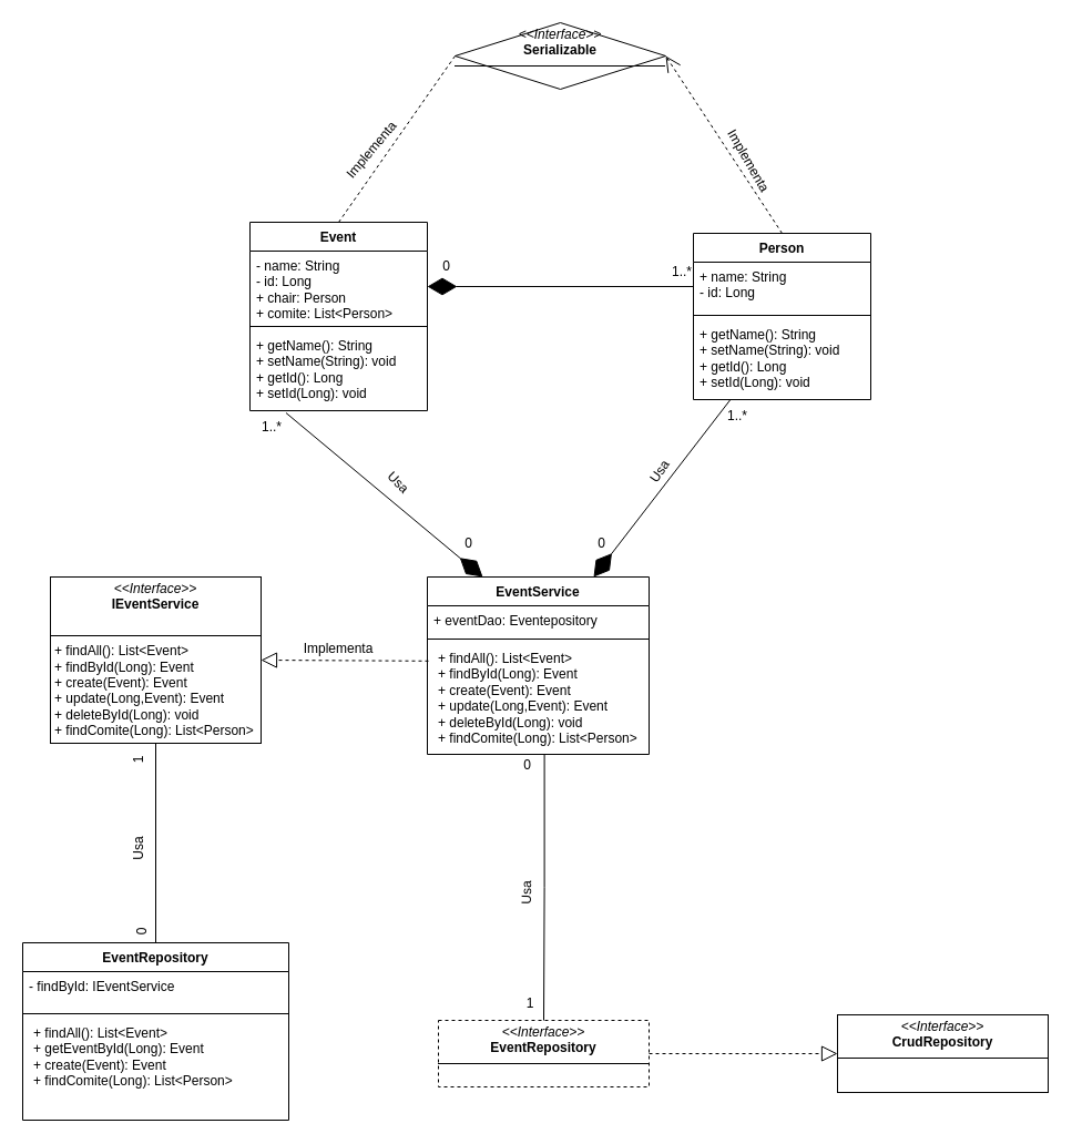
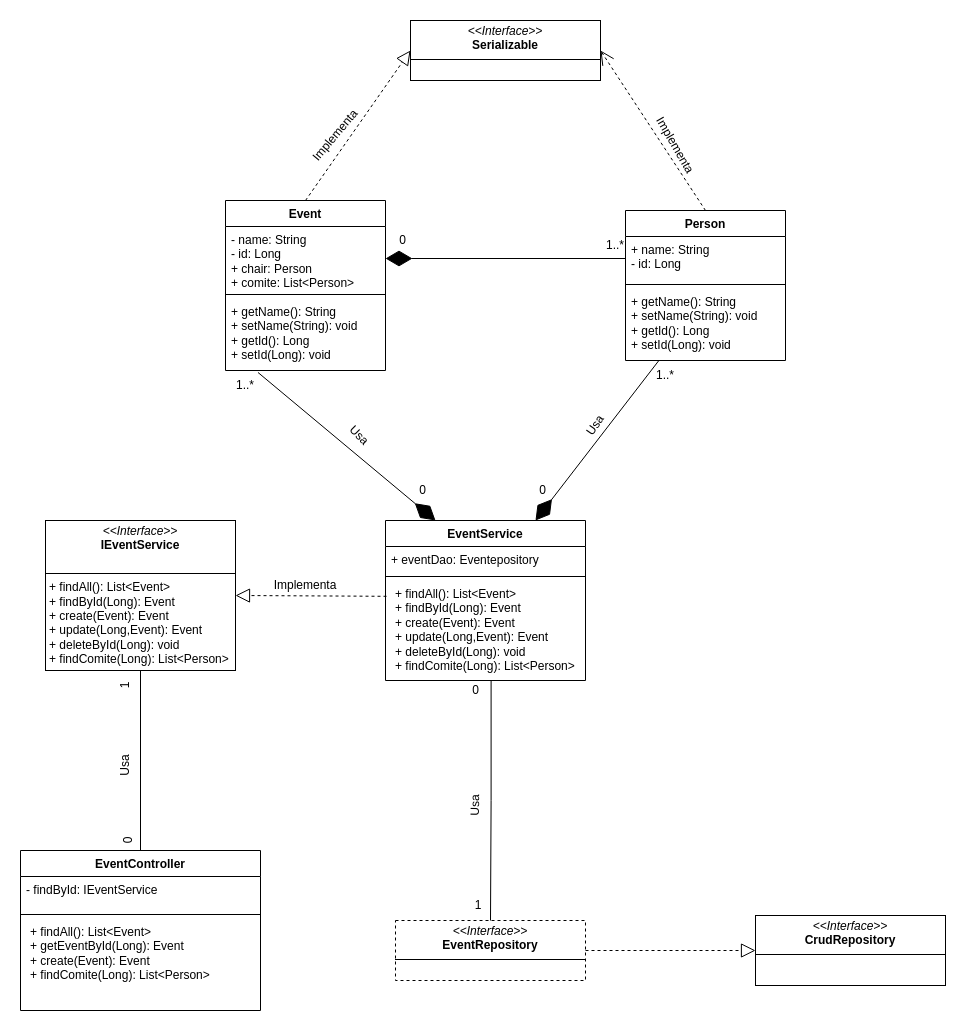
  <mxCell id="0" />
  <mxCell id="1" parent="0" />
  <mxCell id="2" value="Event" style="swimlane;fontStyle=1;align=center;verticalAlign=top;childLayout=stackLayout;horizontal=1;startSize=26;horizontalStack=0;resizeParent=1;resizeParentMax=0;resizeLast=0;collapsible=1;marginBottom=0;whiteSpace=wrap;html=1;" vertex="1" parent="1"><mxGeometry x="225" y="200" width="160" height="170" as="geometry" /></mxCell>
  <mxCell id="3" value="- name: String&lt;div&gt;- id: Long&lt;/div&gt;&lt;div&gt;+ chair: Person&lt;/div&gt;&lt;div&gt;+ comite: List&amp;lt;Person&amp;gt;&lt;/div&gt;" style="text;strokeColor=none;fillColor=none;align=left;verticalAlign=top;spacingLeft=4;spacingRight=4;overflow=hidden;rotatable=0;points=[[0,0.5],[1,0.5]];portConstraint=eastwest;whiteSpace=wrap;html=1;" vertex="1" parent="2"><mxGeometry y="26" width="160" height="64" as="geometry" /></mxCell>
  <mxCell id="4" value="" style="line;strokeWidth=1;fillColor=none;align=left;verticalAlign=middle;spacingTop=-1;spacingLeft=3;spacingRight=3;rotatable=0;labelPosition=right;points=[];portConstraint=eastwest;strokeColor=inherit;" vertex="1" parent="2"><mxGeometry y="90" width="160" height="8" as="geometry" /></mxCell>
  <mxCell id="5" value="+ getName(): String&lt;div&gt;+ setName(String): void&lt;/div&gt;&lt;div&gt;+ getId(): Long&lt;/div&gt;&lt;div&gt;+ setId(Long): void&lt;/div&gt;" style="text;strokeColor=none;fillColor=none;align=left;verticalAlign=top;spacingLeft=4;spacingRight=4;overflow=hidden;rotatable=0;points=[[0,0.5],[1,0.5]];portConstraint=eastwest;whiteSpace=wrap;html=1;" vertex="1" parent="2"><mxGeometry y="98" width="160" height="72" as="geometry" /></mxCell>
  <mxCell id="6" value="&lt;p style=&quot;margin:0px;margin-top:4px;text-align:center;&quot;&gt;&lt;i&gt;&amp;lt;&amp;lt;Interface&amp;gt;&amp;gt;&lt;/i&gt;&lt;br&gt;&lt;b&gt;EventRepository&lt;/b&gt;&lt;/p&gt;&lt;hr size=&quot;1&quot; style=&quot;border-style:solid;&quot;&gt;&lt;p style=&quot;margin:0px;margin-left:4px;&quot;&gt;&lt;br&gt;&lt;/p&gt;" style="verticalAlign=top;align=left;overflow=fill;html=1;whiteSpace=wrap;dashed=1;" vertex="1" parent="1"><mxGeometry x="395" y="920" width="190" height="60" as="geometry" /></mxCell>
  <mxCell id="7" value="&lt;p style=&quot;margin:0px;margin-top:4px;text-align:center;&quot;&gt;&lt;i&gt;&amp;lt;&amp;lt;Interface&amp;gt;&amp;gt;&lt;/i&gt;&lt;br&gt;&lt;b&gt;IEventService&lt;/b&gt;&lt;/p&gt;&lt;p style=&quot;margin:0px;margin-left:4px;&quot;&gt;&lt;br&gt;&lt;/p&gt;&lt;hr size=&quot;1&quot; style=&quot;border-style:solid;&quot;&gt;&lt;p style=&quot;margin:0px;margin-left:4px;&quot;&gt;+ findAll(): List&amp;lt;Event&amp;gt;&lt;br&gt;+ findById(Long): Event&lt;/p&gt;&lt;p style=&quot;margin:0px;margin-left:4px;&quot;&gt;+ create(Event): Event&lt;/p&gt;&lt;p style=&quot;margin:0px;margin-left:4px;&quot;&gt;+ update(Long,Event): Event&lt;/p&gt;&lt;p style=&quot;margin:0px;margin-left:4px;&quot;&gt;+ deleteById(Long): void&lt;/p&gt;&lt;p style=&quot;margin:0px;margin-left:4px;&quot;&gt;+ findComite(Long): List&amp;lt;Person&amp;gt;&lt;/p&gt;" style="verticalAlign=top;align=left;overflow=fill;html=1;whiteSpace=wrap;" vertex="1" parent="1"><mxGeometry x="45" y="520" width="190" height="150" as="geometry" /></mxCell>
  <mxCell id="8" value="&lt;p style=&quot;margin:0px;margin-top:4px;text-align:center;&quot;&gt;&lt;i&gt;&amp;lt;&amp;lt;Interface&amp;gt;&amp;gt;&lt;/i&gt;&lt;br&gt;&lt;b&gt;CrudRepository&lt;/b&gt;&lt;/p&gt;&lt;hr size=&quot;1&quot; style=&quot;border-style:solid;&quot;&gt;&lt;p style=&quot;margin:0px;margin-left:4px;&quot;&gt;&lt;br&gt;&lt;/p&gt;" style="verticalAlign=top;align=left;overflow=fill;html=1;whiteSpace=wrap;" vertex="1" parent="1"><mxGeometry x="755" y="915" width="190" height="70" as="geometry" /></mxCell>
  <mxCell id="9" value="EventService" style="swimlane;fontStyle=1;align=center;verticalAlign=top;childLayout=stackLayout;horizontal=1;startSize=26;horizontalStack=0;resizeParent=1;resizeParentMax=0;resizeLast=0;collapsible=1;marginBottom=0;whiteSpace=wrap;html=1;" vertex="1" parent="1"><mxGeometry x="385" y="520" width="200" height="160" as="geometry" /></mxCell>
  <mxCell id="10" value="+ eventDao: Eventepository" style="text;strokeColor=none;fillColor=none;align=left;verticalAlign=top;spacingLeft=4;spacingRight=4;overflow=hidden;rotatable=0;points=[[0,0.5],[1,0.5]];portConstraint=eastwest;whiteSpace=wrap;html=1;" vertex="1" parent="9"><mxGeometry y="26" width="200" height="26" as="geometry" /></mxCell>
  <mxCell id="11" value="" style="line;strokeWidth=1;fillColor=none;align=left;verticalAlign=middle;spacingTop=-1;spacingLeft=3;spacingRight=3;rotatable=0;labelPosition=right;points=[];portConstraint=eastwest;strokeColor=inherit;" vertex="1" parent="9"><mxGeometry y="52" width="200" height="8" as="geometry" /></mxCell>
  <mxCell id="12" value="&lt;p style=&quot;margin: 0px 0px 0px 4px;&quot;&gt;+ findAll(): List&amp;lt;Event&amp;gt;&lt;br&gt;+ findById(Long): Event&lt;/p&gt;&lt;p style=&quot;margin: 0px 0px 0px 4px;&quot;&gt;+ create(Event): Event&lt;/p&gt;&lt;p style=&quot;margin: 0px 0px 0px 4px;&quot;&gt;+ update(Long,Event): Event&lt;/p&gt;&lt;p style=&quot;margin: 0px 0px 0px 4px;&quot;&gt;+ deleteById(Long): void&lt;/p&gt;&lt;p style=&quot;margin: 0px 0px 0px 4px;&quot;&gt;+ findComite(Long): List&amp;lt;Person&amp;gt;&lt;/p&gt;" style="text;strokeColor=none;fillColor=none;align=left;verticalAlign=top;spacingLeft=4;spacingRight=4;overflow=hidden;rotatable=0;points=[[0,0.5],[1,0.5]];portConstraint=eastwest;whiteSpace=wrap;html=1;" vertex="1" parent="9"><mxGeometry y="60" width="200" height="100" as="geometry" /></mxCell>
  <mxCell id="13" value="Person" style="swimlane;fontStyle=1;align=center;verticalAlign=top;childLayout=stackLayout;horizontal=1;startSize=26;horizontalStack=0;resizeParent=1;resizeParentMax=0;resizeLast=0;collapsible=1;marginBottom=0;whiteSpace=wrap;html=1;" vertex="1" parent="1"><mxGeometry x="625" y="210" width="160" height="150" as="geometry" /></mxCell>
  <mxCell id="14" value="+ name: String&lt;div&gt;- id: Long&lt;/div&gt;" style="text;strokeColor=none;fillColor=none;align=left;verticalAlign=top;spacingLeft=4;spacingRight=4;overflow=hidden;rotatable=0;points=[[0,0.5],[1,0.5]];portConstraint=eastwest;whiteSpace=wrap;html=1;" vertex="1" parent="13"><mxGeometry y="26" width="160" height="44" as="geometry" /></mxCell>
  <mxCell id="15" value="" style="line;strokeWidth=1;fillColor=none;align=left;verticalAlign=middle;spacingTop=-1;spacingLeft=3;spacingRight=3;rotatable=0;labelPosition=right;points=[];portConstraint=eastwest;strokeColor=inherit;" vertex="1" parent="13"><mxGeometry y="70" width="160" height="8" as="geometry" /></mxCell>
  <mxCell id="16" value="+ getName(): String&lt;div&gt;+ setName(String): void&lt;/div&gt;&lt;div&gt;+ getId(): Long&lt;/div&gt;&lt;div&gt;+ setId(Long): void&lt;/div&gt;" style="text;strokeColor=none;fillColor=none;align=left;verticalAlign=top;spacingLeft=4;spacingRight=4;overflow=hidden;rotatable=0;points=[[0,0.5],[1,0.5]];portConstraint=eastwest;whiteSpace=wrap;html=1;" vertex="1" parent="13"><mxGeometry y="78" width="160" height="72" as="geometry" /></mxCell>
- <mxCell id="17" value="&lt;p style=&quot;margin:0px;margin-top:4px;text-align:center;&quot;&gt;&lt;i&gt;&amp;lt;&amp;lt;Interface&amp;gt;&amp;gt;&lt;/i&gt;&lt;br&gt;&lt;b&gt;Serializable&lt;/b&gt;&lt;/p&gt;&lt;hr size=&quot;1&quot; style=&quot;border-style:solid;&quot;&gt;&lt;p style=&quot;margin:0px;margin-left:4px;&quot;&gt;&lt;br&gt;&lt;/p&gt;" style="rhombus;verticalAlign=top;align=left;overflow=fill;html=1;whiteSpace=wrap;" vertex="1" parent="1"><mxGeometry x="410" y="20" width="190" height="60" as="geometry" /></mxCell>
+ <mxCell id="17" value="&lt;p style=&quot;margin:0px;margin-top:4px;text-align:center;&quot;&gt;&lt;i&gt;&amp;lt;&amp;lt;Interface&amp;gt;&amp;gt;&lt;/i&gt;&lt;br&gt;&lt;b&gt;Serializable&lt;/b&gt;&lt;/p&gt;&lt;hr size=&quot;1&quot; style=&quot;border-style:solid;&quot;&gt;&lt;p style=&quot;margin:0px;margin-left:4px;&quot;&gt;&lt;br&gt;&lt;/p&gt;" style="verticalAlign=top;align=left;overflow=fill;html=1;whiteSpace=wrap;" vertex="1" parent="1"><mxGeometry x="410" y="20" width="190" height="60" as="geometry" /></mxCell>
  <mxCell id="18" style="edgeStyle=orthogonalEdgeStyle;rounded=0;orthogonalLoop=1;jettySize=auto;html=1;exitX=0.5;exitY=0;exitDx=0;exitDy=0;entryX=0.5;entryY=1;entryDx=0;entryDy=0;endArrow=none;endFill=0;" edge="1" parent="1" source="19" target="7"><mxGeometry relative="1" as="geometry" /></mxCell>
- <mxCell id="19" value="EventRepository" style="swimlane;fontStyle=1;align=center;verticalAlign=top;childLayout=stackLayout;horizontal=1;startSize=26;horizontalStack=0;resizeParent=1;resizeParentMax=0;resizeLast=0;collapsible=1;marginBottom=0;whiteSpace=wrap;html=1;" vertex="1" parent="1"><mxGeometry x="20" y="850" width="240" height="160" as="geometry" /></mxCell>
+ <mxCell id="19" value="EventController" style="swimlane;fontStyle=1;align=center;verticalAlign=top;childLayout=stackLayout;horizontal=1;startSize=26;horizontalStack=0;resizeParent=1;resizeParentMax=0;resizeLast=0;collapsible=1;marginBottom=0;whiteSpace=wrap;html=1;" vertex="1" parent="1"><mxGeometry x="20" y="850" width="240" height="160" as="geometry" /></mxCell>
  <mxCell id="20" value="- findById: IEventService" style="text;strokeColor=none;fillColor=none;align=left;verticalAlign=top;spacingLeft=4;spacingRight=4;overflow=hidden;rotatable=0;points=[[0,0.5],[1,0.5]];portConstraint=eastwest;whiteSpace=wrap;html=1;" vertex="1" parent="19"><mxGeometry y="26" width="240" height="34" as="geometry" /></mxCell>
  <mxCell id="21" value="" style="line;strokeWidth=1;fillColor=none;align=left;verticalAlign=middle;spacingTop=-1;spacingLeft=3;spacingRight=3;rotatable=0;labelPosition=right;points=[];portConstraint=eastwest;strokeColor=inherit;" vertex="1" parent="19"><mxGeometry y="60" width="240" height="8" as="geometry" /></mxCell>
  <mxCell id="22" value="&lt;p style=&quot;margin: 0px 0px 0px 4px;&quot;&gt;+ findAll(): List&amp;lt;Event&amp;gt;&lt;br&gt;+ getEventById(Long): Event&lt;/p&gt;&lt;p style=&quot;margin: 0px 0px 0px 4px;&quot;&gt;+ create(Event): Event&lt;/p&gt;&lt;p style=&quot;margin: 0px 0px 0px 4px;&quot;&gt;+ findComite(Long): List&amp;lt;Person&amp;gt;&lt;/p&gt;" style="text;strokeColor=none;fillColor=none;align=left;verticalAlign=top;spacingLeft=4;spacingRight=4;overflow=hidden;rotatable=0;points=[[0,0.5],[1,0.5]];portConstraint=eastwest;whiteSpace=wrap;html=1;" vertex="1" parent="19"><mxGeometry y="68" width="240" height="92" as="geometry" /></mxCell>
  <mxCell id="23" value="" style="endArrow=none;endFill=0;endSize=24;html=1;rounded=0;exitX=1;exitY=0.5;exitDx=0;exitDy=0;entryX=0;entryY=0.5;entryDx=0;entryDy=0;startArrow=diamondThin;startFill=1;startSize=24;" edge="1" parent="1" source="3" target="14"><mxGeometry width="160" relative="1" as="geometry"><mxPoint x="395" y="290" as="sourcePoint" /><mxPoint x="555" y="290" as="targetPoint" /></mxGeometry></mxCell>
  <mxCell id="24" value="1..*" style="text;html=1;align=center;verticalAlign=middle;whiteSpace=wrap;rounded=0;" vertex="1" parent="1"><mxGeometry x="585" y="230" width="60" height="30" as="geometry" /></mxCell>
  <mxCell id="25" value="0" style="text;html=1;align=center;verticalAlign=middle;whiteSpace=wrap;rounded=0;" vertex="1" parent="1"><mxGeometry x="375" y="230" width="55" height="20" as="geometry" /></mxCell>
- <mxCell id="26" value="" style="endArrow=none;dashed=1;endFill=0;endSize=12;html=1;rounded=0;entryX=0;entryY=0.5;entryDx=0;entryDy=0;exitX=0.5;exitY=0;exitDx=0;exitDy=0;" edge="1" parent="1" source="2" target="17"><mxGeometry width="160" relative="1" as="geometry"><mxPoint x="205" y="69.66" as="sourcePoint" /><mxPoint x="365" y="69.66" as="targetPoint" /></mxGeometry></mxCell>
+ <mxCell id="26" value="" style="endArrow=block;dashed=1;endFill=0;endSize=12;html=1;rounded=0;entryX=0;entryY=0.5;entryDx=0;entryDy=0;exitX=0.5;exitY=0;exitDx=0;exitDy=0;" edge="1" parent="1" source="2" target="17"><mxGeometry width="160" relative="1" as="geometry"><mxPoint x="205" y="69.66" as="sourcePoint" /><mxPoint x="365" y="69.66" as="targetPoint" /></mxGeometry></mxCell>
  <mxCell id="27" value="" style="endArrow=open;dashed=1;endFill=0;endSize=12;html=1;rounded=0;entryX=1;entryY=0.5;entryDx=0;entryDy=0;exitX=0.5;exitY=0;exitDx=0;exitDy=0;" edge="1" parent="1" source="13" target="17"><mxGeometry width="160" relative="1" as="geometry"><mxPoint x="579" y="210" as="sourcePoint" /><mxPoint x="669" y="80" as="targetPoint" /></mxGeometry></mxCell>
  <mxCell id="28" value="Implementa" style="text;html=1;align=center;verticalAlign=middle;whiteSpace=wrap;rounded=0;rotation=-50;" vertex="1" parent="1"><mxGeometry x="305" y="120" width="60" height="30" as="geometry" /></mxCell>
  <mxCell id="29" value="Implementa" style="text;html=1;align=center;verticalAlign=middle;whiteSpace=wrap;rounded=0;rotation=60;" vertex="1" parent="1"><mxGeometry x="645" y="130" width="60" height="30" as="geometry" /></mxCell>
  <mxCell id="30" value="" style="endArrow=block;dashed=1;endFill=0;endSize=12;html=1;rounded=0;entryX=1;entryY=0.5;entryDx=0;entryDy=0;exitX=0.005;exitY=0.158;exitDx=0;exitDy=0;exitPerimeter=0;" edge="1" parent="1" source="12" target="7"><mxGeometry width="160" relative="1" as="geometry"><mxPoint x="235" y="720" as="sourcePoint" /><mxPoint x="340" y="590" as="targetPoint" /></mxGeometry></mxCell>
  <mxCell id="31" value="Implementa" style="text;html=1;align=center;verticalAlign=middle;whiteSpace=wrap;rounded=0;rotation=0;" vertex="1" parent="1"><mxGeometry x="275" y="570" width="60" height="30" as="geometry" /></mxCell>
  <mxCell id="32" value="" style="endArrow=block;dashed=1;endFill=0;endSize=12;html=1;rounded=0;entryX=0;entryY=0.5;entryDx=0;entryDy=0;exitX=1;exitY=0.5;exitDx=0;exitDy=0;" edge="1" parent="1" source="6" target="8"><mxGeometry width="160" relative="1" as="geometry"><mxPoint x="720" y="950" as="sourcePoint" /><mxPoint x="615" y="810" as="targetPoint" /></mxGeometry></mxCell>
  <mxCell id="33" value="Usa" style="text;html=1;align=center;verticalAlign=middle;whiteSpace=wrap;rounded=0;rotation=-90;" vertex="1" parent="1"><mxGeometry x="95" y="750" width="60" height="30" as="geometry" /></mxCell>
  <mxCell id="34" value="1" style="text;html=1;align=center;verticalAlign=middle;whiteSpace=wrap;rounded=0;rotation=-90;" vertex="1" parent="1"><mxGeometry x="115" y="670" width="20" height="30" as="geometry" /></mxCell>
  <mxCell id="35" value="0" style="text;html=1;align=center;verticalAlign=middle;whiteSpace=wrap;rounded=0;rotation=-90;" vertex="1" parent="1"><mxGeometry x="115" y="830" width="25" height="20" as="geometry" /></mxCell>
  <mxCell id="36" style="edgeStyle=orthogonalEdgeStyle;rounded=0;orthogonalLoop=1;jettySize=auto;html=1;entryX=0.5;entryY=0;entryDx=0;entryDy=0;endArrow=none;endFill=0;exitX=0.528;exitY=1.002;exitDx=0;exitDy=0;exitPerimeter=0;" edge="1" parent="1" source="12" target="6"><mxGeometry relative="1" as="geometry"><mxPoint x="490" y="730" as="sourcePoint" /></mxGeometry></mxCell>
  <mxCell id="37" value="Usa" style="text;html=1;align=center;verticalAlign=middle;whiteSpace=wrap;rounded=0;rotation=-89;" vertex="1" parent="1"><mxGeometry x="445" y="790" width="60" height="30" as="geometry" /></mxCell>
  <mxCell id="38" value="1" style="text;html=1;align=center;verticalAlign=middle;whiteSpace=wrap;rounded=0;rotation=0;" vertex="1" parent="1"><mxGeometry x="467.5" y="890" width="20" height="30" as="geometry" /></mxCell>
  <mxCell id="39" value="0" style="text;html=1;align=center;verticalAlign=middle;whiteSpace=wrap;rounded=0;rotation=0;" vertex="1" parent="1"><mxGeometry x="462.5" y="680" width="25" height="20" as="geometry" /></mxCell>
  <mxCell id="40" value="" style="endArrow=none;endFill=0;endSize=24;html=1;rounded=0;exitX=0.25;exitY=0;exitDx=0;exitDy=0;entryX=0.203;entryY=1.027;entryDx=0;entryDy=0;startArrow=diamondThin;startFill=1;startSize=24;entryPerimeter=0;" edge="1" parent="1" source="9" target="5"><mxGeometry width="160" relative="1" as="geometry"><mxPoint x="485" y="460" as="sourcePoint" /><mxPoint x="725" y="460" as="targetPoint" /></mxGeometry></mxCell>
  <mxCell id="41" value="" style="endArrow=none;endFill=0;endSize=24;html=1;rounded=0;exitX=0.75;exitY=0;exitDx=0;exitDy=0;entryX=0.209;entryY=0.999;entryDx=0;entryDy=0;startArrow=diamondThin;startFill=1;startSize=24;entryPerimeter=0;" edge="1" parent="1" source="9" target="16"><mxGeometry width="160" relative="1" as="geometry"><mxPoint x="735" y="508" as="sourcePoint" /><mxPoint x="587" y="360" as="targetPoint" /></mxGeometry></mxCell>
  <mxCell id="42" value="0" style="text;html=1;align=center;verticalAlign=middle;whiteSpace=wrap;rounded=0;" vertex="1" parent="1"><mxGeometry x="515" y="480" width="55" height="20" as="geometry" /></mxCell>
  <mxCell id="43" value="0" style="text;html=1;align=center;verticalAlign=middle;whiteSpace=wrap;rounded=0;" vertex="1" parent="1"><mxGeometry x="395" y="480" width="55" height="20" as="geometry" /></mxCell>
  <mxCell id="44" value="1..*" style="text;html=1;align=center;verticalAlign=middle;whiteSpace=wrap;rounded=0;" vertex="1" parent="1"><mxGeometry x="635" y="360" width="60" height="30" as="geometry" /></mxCell>
  <mxCell id="45" value="1..*" style="text;html=1;align=center;verticalAlign=middle;whiteSpace=wrap;rounded=0;" vertex="1" parent="1"><mxGeometry x="215" y="370" width="60" height="30" as="geometry" /></mxCell>
  <mxCell id="46" value="Usa" style="text;html=1;align=center;verticalAlign=middle;whiteSpace=wrap;rounded=0;rotation=45;" vertex="1" parent="1"><mxGeometry x="329" y="420" width="60" height="30" as="geometry" /></mxCell>
  <mxCell id="47" value="Usa" style="text;html=1;align=center;verticalAlign=middle;whiteSpace=wrap;rounded=0;rotation=-55;" vertex="1" parent="1"><mxGeometry x="565" y="410" width="60" height="30" as="geometry" /></mxCell>
